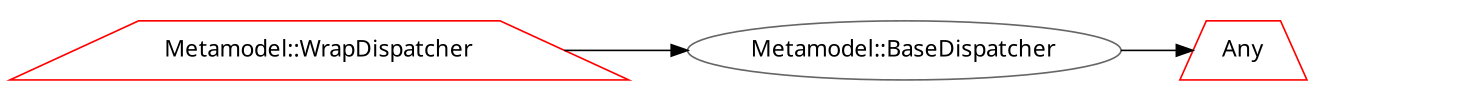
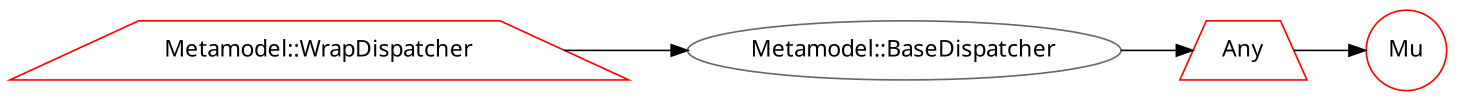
  digraph {
    fontname="Noto Sans"
    rankdir=LR
    splines=polyline
    node [color=red fontcolor="#000000" fontname="Noto Sans" shape=trapezium]
    edge [color="#000000" fontname="Noto Sans"]
    "Metamodel::WrapDispatcher"
    "Metamodel::BaseDispatcher" [color=gray40 shape=ellipse]
    Any
+   Mu [shape=circle]
    "Metamodel::WrapDispatcher" -> "Metamodel::BaseDispatcher"
    "Metamodel::BaseDispatcher" -> Any
+   Any -> Mu
  }
